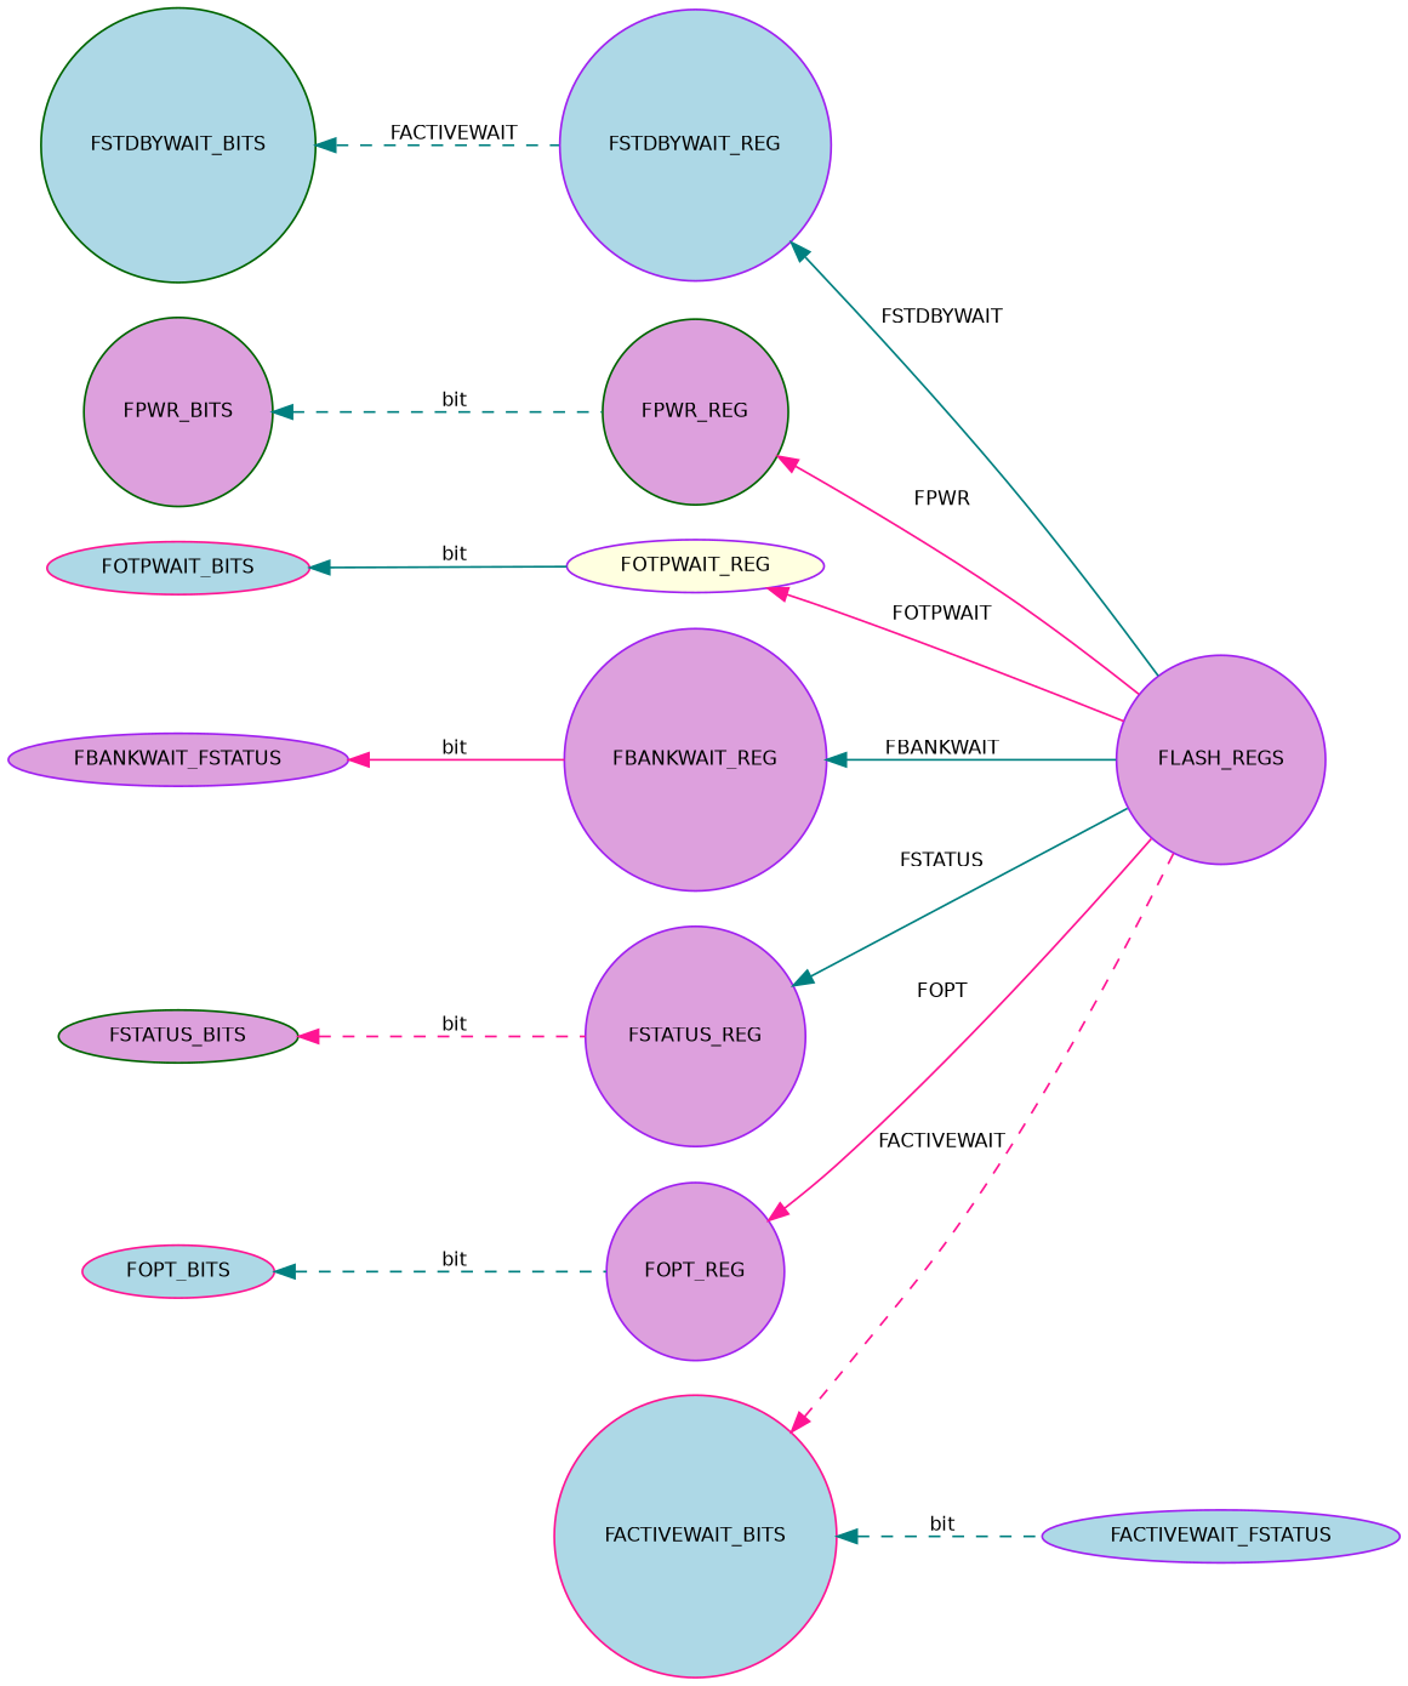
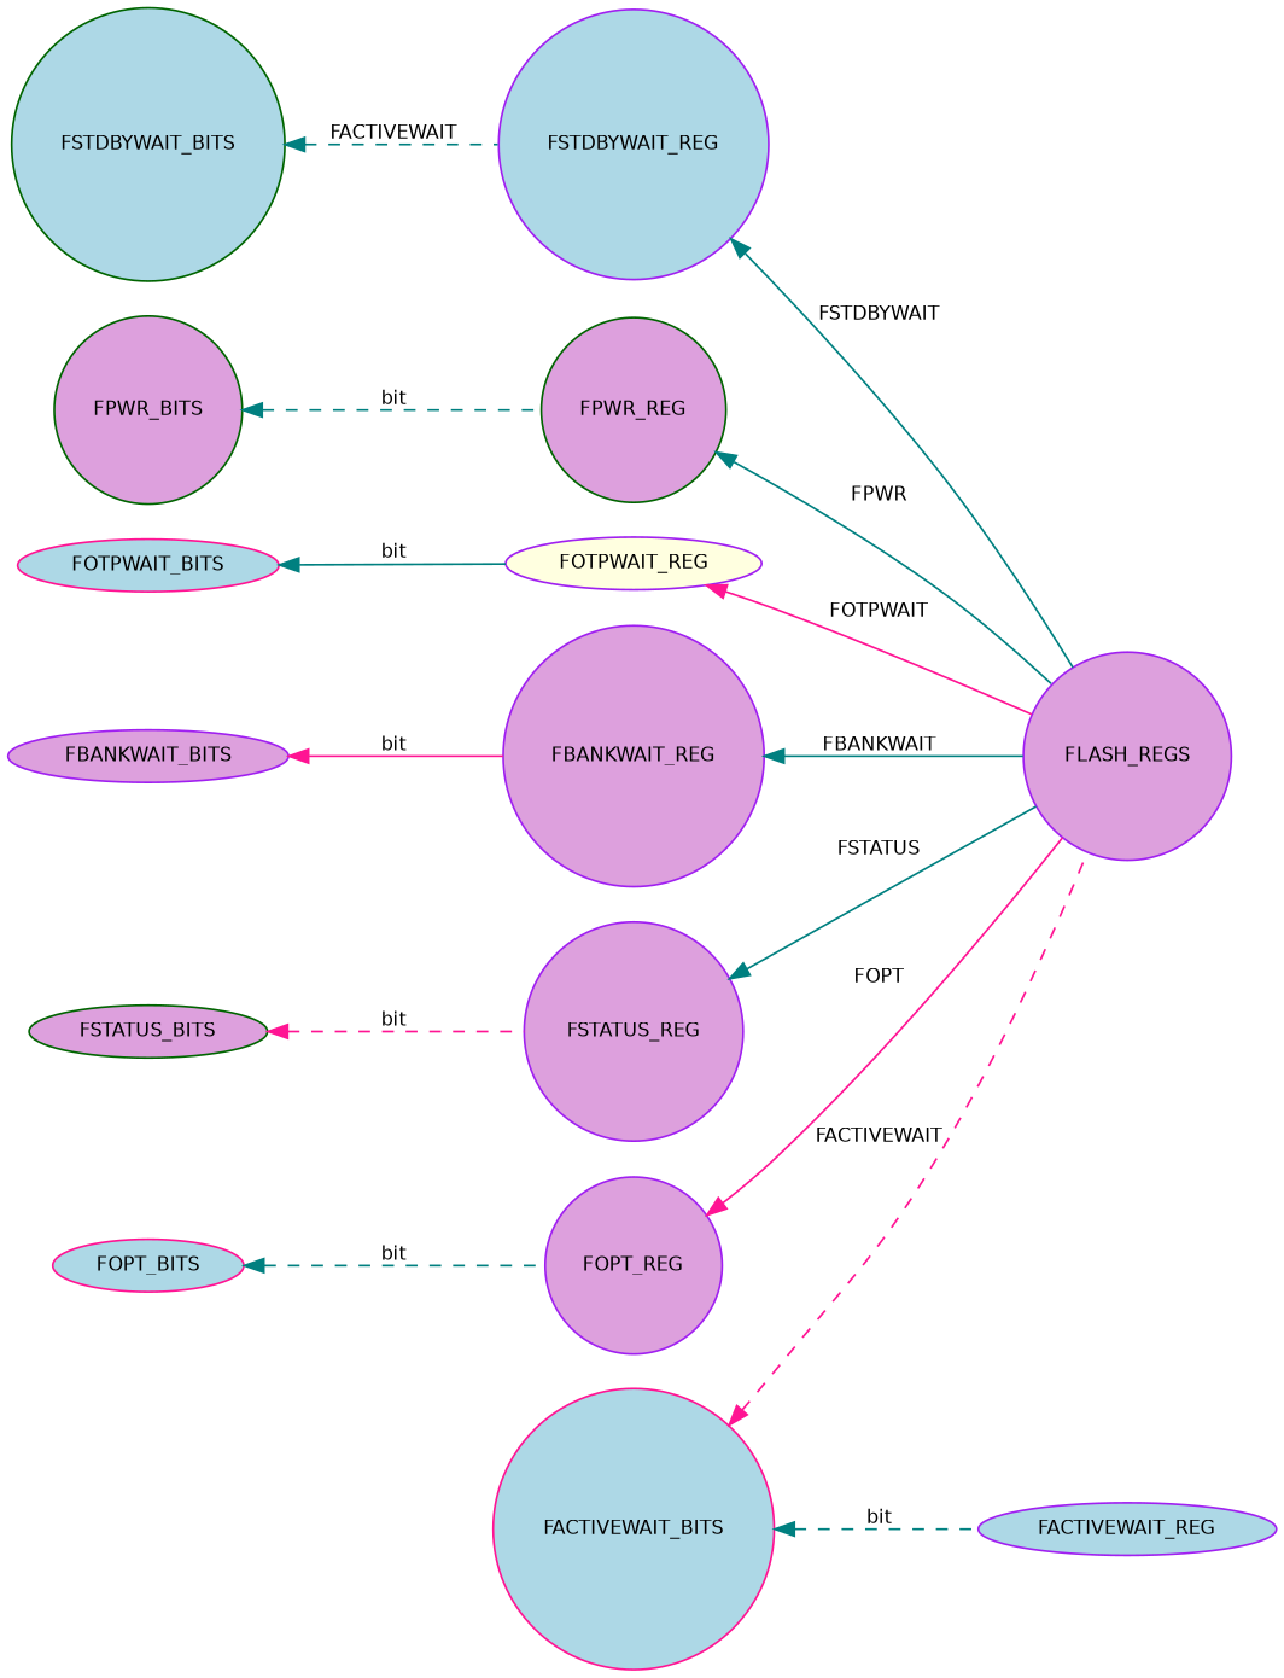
  digraph {
    rankdir=LR
    node [color=purple fillcolor=plum fontname=Helvetica fontsize=10 shape=circle style=filled]
    edge [color=teal dir=back fontname=Helvetica fontsize=10 labelfontname=Helvetica labelfontsize=10 style=solid]
    n1 [fontcolor=black height=0.2 label=FLASH_REGS width=0.4]
    n2 [color=darkgreen height=0.2 label=FPWR_REG width=0.4]
    n3 [color=darkgreen height=0.2 label=FPWR_BITS width=0.4]
    n4 [fillcolor=lightyellow height=0.2 label=FOTPWAIT_REG shape=ellipse width=0.4]
    n5 [color=deeppink fillcolor=lightblue height=0.2 label=FOTPWAIT_BITS shape=ellipse width=0.4]
    n6 [height=0.2 label=FBANKWAIT_REG width=0.4]
-   n7 [height=0.2 label=FBANKWAIT_FSTATUS shape=ellipse width=0.4]
+   n7 [height=0.2 label=FBANKWAIT_BITS shape=ellipse width=0.4]
    n8 [height=0.2 label=FSTATUS_REG width=0.4]
    n9 [color=darkgreen height=0.2 label=FSTATUS_BITS shape=ellipse width=0.4]
-   n10 [fillcolor=lightblue height=0.2 label=FACTIVEWAIT_FSTATUS shape=ellipse width=0.4]
+   n10 [fillcolor=lightblue height=0.2 label=FACTIVEWAIT_REG shape=ellipse width=0.4]
    n11 [color=deeppink fillcolor=lightblue height=0.2 label=FACTIVEWAIT_BITS width=0.4]
    n12 [height=0.2 label=FOPT_REG width=0.4]
    n13 [color=deeppink fillcolor=lightblue height=0.2 label=FOPT_BITS shape=ellipse width=0.4]
    n14 [fillcolor=lightblue height=0.2 label=FSTDBYWAIT_REG width=0.4]
    n15 [color=darkgreen fillcolor=lightblue height=0.2 label=FSTDBYWAIT_BITS width=0.4]
-   n2 -> n1 [color=deeppink label=" FPWR"]
+   n2 -> n1 [label=" FPWR"]
    n3 -> n2 [label=" bit" style=dashed]
    n4 -> n1 [color=deeppink label=" FOTPWAIT"]
    n5 -> n4 [label=" bit"]
    n6 -> n1 [label=" FBANKWAIT"]
    n7 -> n6 [color=deeppink label=" bit"]
    n8 -> n1 [label=" FSTATUS"]
    n9 -> n8 [color=deeppink label=" bit" style=dashed]
    n11 -> n1 [color=deeppink label=" FACTIVEWAIT" style=dashed]
    n11 -> n10 [label=" bit" style=dashed]
    n12 -> n1 [color=deeppink label=" FOPT"]
    n13 -> n12 [label=" bit" style=dashed]
    n14 -> n1 [label=" FSTDBYWAIT"]
    n15 -> n14 [label=" FACTIVEWAIT" style=dashed]
  }
